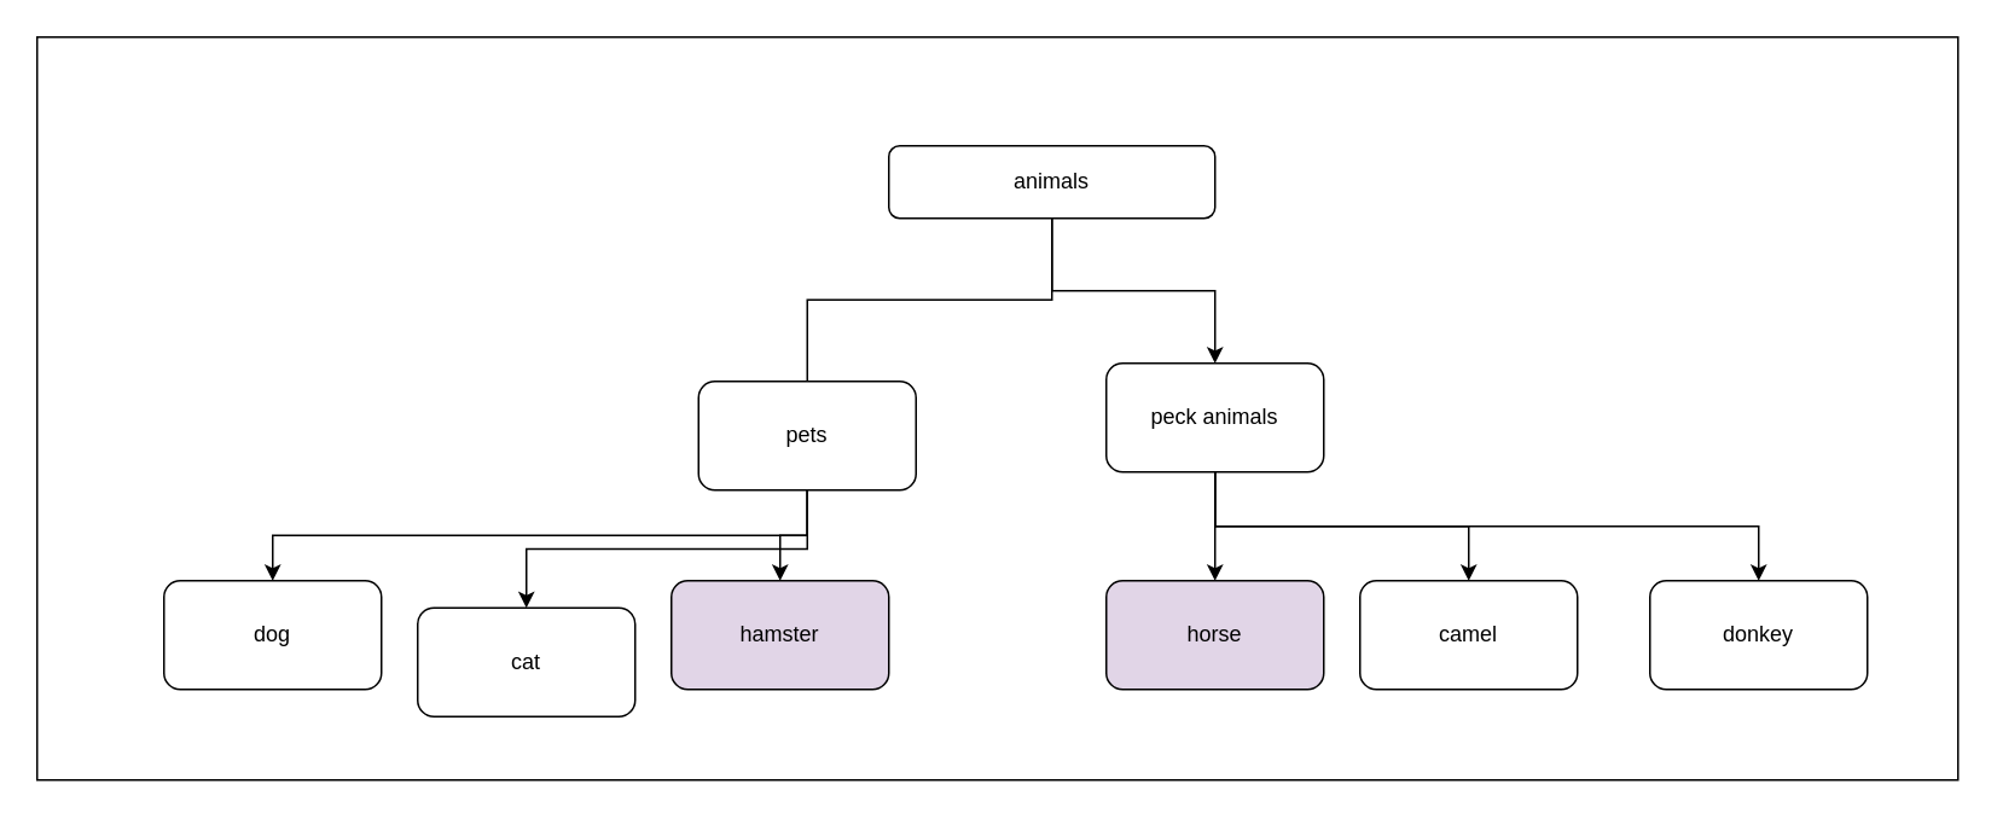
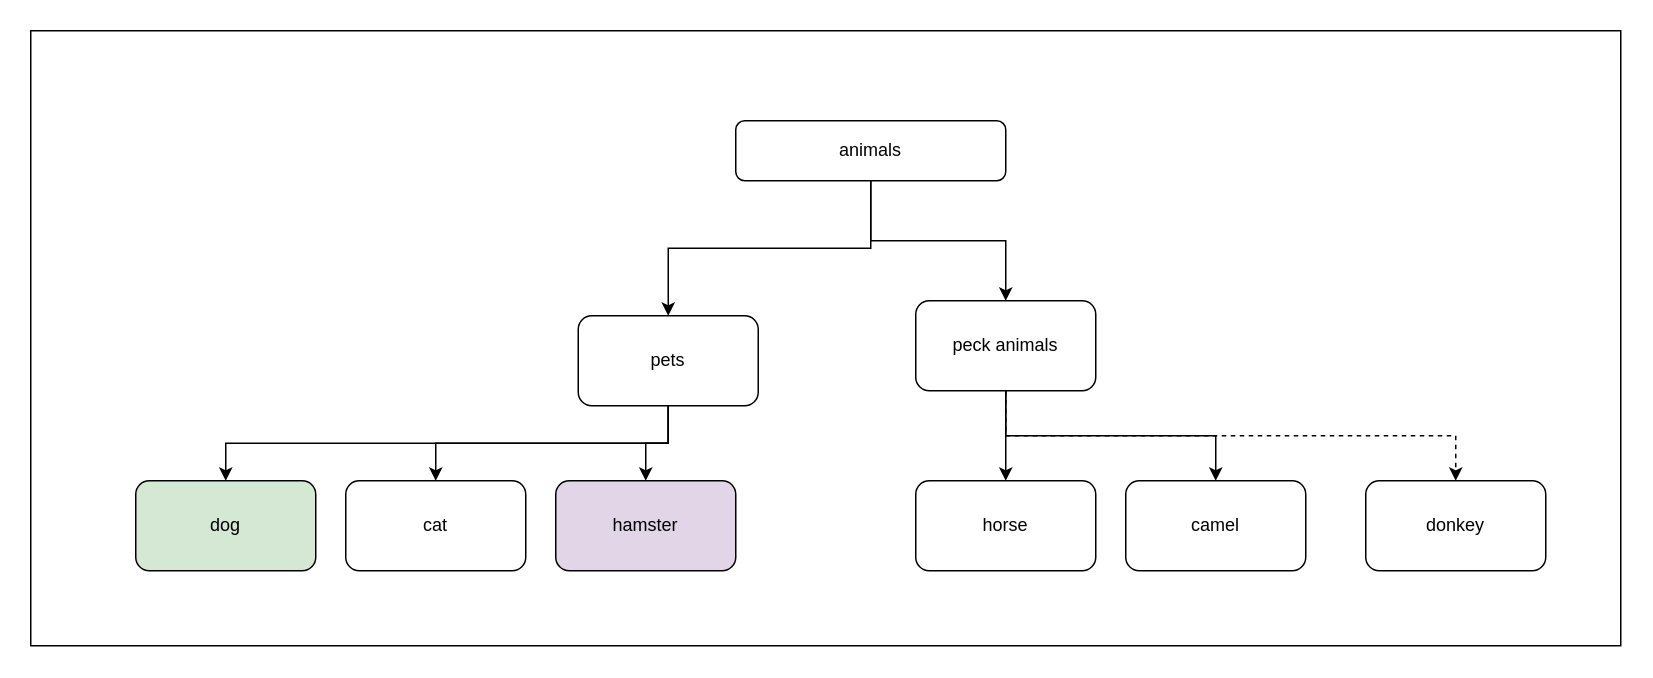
  <mxCell id="0" />
  <mxCell id="1" parent="0" />
  <mxCell id="2" value="" style="rounded=0;whiteSpace=wrap;html=1;" vertex="1" parent="1"><mxGeometry x="20" y="20" width="1060" height="410" as="geometry" /></mxCell>
- <mxCell id="3" style="edgeStyle=orthogonalEdgeStyle;rounded=0;orthogonalLoop=1;jettySize=auto;html=1;entryX=0.5;entryY=0;entryDx=0;entryDy=0;endArrow=none;" edge="1" parent="1" source="5" target="9"><mxGeometry relative="1" as="geometry" /></mxCell>
+ <mxCell id="3" style="edgeStyle=orthogonalEdgeStyle;rounded=0;orthogonalLoop=1;jettySize=auto;html=1;entryX=0.5;entryY=0;entryDx=0;entryDy=0;" edge="1" parent="1" source="5" target="9"><mxGeometry relative="1" as="geometry" /></mxCell>
  <mxCell id="4" style="edgeStyle=orthogonalEdgeStyle;rounded=0;orthogonalLoop=1;jettySize=auto;html=1;exitX=0.5;exitY=1;exitDx=0;exitDy=0;entryX=0.5;entryY=0;entryDx=0;entryDy=0;" edge="1" parent="1" source="5" target="13"><mxGeometry relative="1" as="geometry" /></mxCell>
  <mxCell id="5" value="animals" style="rounded=1;whiteSpace=wrap;html=1;" vertex="1" parent="1"><mxGeometry x="490" y="80" width="180" height="40" as="geometry" /></mxCell>
  <mxCell id="6" style="edgeStyle=orthogonalEdgeStyle;rounded=0;orthogonalLoop=1;jettySize=auto;html=1;exitX=0.5;exitY=1;exitDx=0;exitDy=0;entryX=0.5;entryY=0;entryDx=0;entryDy=0;" edge="1" parent="1" source="9" target="19"><mxGeometry relative="1" as="geometry" /></mxCell>
  <mxCell id="7" style="edgeStyle=orthogonalEdgeStyle;rounded=0;orthogonalLoop=1;jettySize=auto;html=1;exitX=0.5;exitY=1;exitDx=0;exitDy=0;entryX=0.5;entryY=0;entryDx=0;entryDy=0;" edge="1" parent="1" source="9" target="17"><mxGeometry relative="1" as="geometry" /></mxCell>
  <mxCell id="8" style="edgeStyle=orthogonalEdgeStyle;rounded=0;orthogonalLoop=1;jettySize=auto;html=1;exitX=0.5;exitY=1;exitDx=0;exitDy=0;entryX=0.5;entryY=0;entryDx=0;entryDy=0;" edge="1" parent="1" source="9" target="18"><mxGeometry relative="1" as="geometry" /></mxCell>
  <mxCell id="9" value="pets" style="rounded=1;whiteSpace=wrap;html=1;" vertex="1" parent="1"><mxGeometry x="385" y="210" width="120" height="60" as="geometry" /></mxCell>
  <mxCell id="10" style="edgeStyle=orthogonalEdgeStyle;rounded=0;orthogonalLoop=1;jettySize=auto;html=1;exitX=0.5;exitY=1;exitDx=0;exitDy=0;entryX=0.5;entryY=0;entryDx=0;entryDy=0;" edge="1" parent="1" source="13" target="16"><mxGeometry relative="1" as="geometry" /></mxCell>
  <mxCell id="11" style="edgeStyle=orthogonalEdgeStyle;rounded=0;orthogonalLoop=1;jettySize=auto;html=1;exitX=0.5;exitY=1;exitDx=0;exitDy=0;entryX=0.5;entryY=0;entryDx=0;entryDy=0;" edge="1" parent="1" source="13" target="14"><mxGeometry relative="1" as="geometry" /></mxCell>
- <mxCell id="12" style="edgeStyle=orthogonalEdgeStyle;rounded=0;orthogonalLoop=1;jettySize=auto;html=1;exitX=0.5;exitY=1;exitDx=0;exitDy=0;entryX=0.5;entryY=0;entryDx=0;entryDy=0;" edge="1" parent="1" source="13" target="15"><mxGeometry relative="1" as="geometry" /></mxCell>
+ <mxCell id="12" style="edgeStyle=orthogonalEdgeStyle;rounded=0;orthogonalLoop=1;jettySize=auto;html=1;exitX=0.5;exitY=1;exitDx=0;exitDy=0;entryX=0.5;entryY=0;entryDx=0;entryDy=0;dashed=1;" edge="1" parent="1" source="13" target="15"><mxGeometry relative="1" as="geometry" /></mxCell>
  <mxCell id="13" value="peck animals" style="rounded=1;whiteSpace=wrap;html=1;" vertex="1" parent="1"><mxGeometry x="610" y="200" width="120" height="60" as="geometry" /></mxCell>
  <mxCell id="14" value="camel" style="rounded=1;whiteSpace=wrap;html=1;" vertex="1" parent="1"><mxGeometry x="750" y="320" width="120" height="60" as="geometry" /></mxCell>
  <mxCell id="15" value="donkey" style="rounded=1;whiteSpace=wrap;html=1;" vertex="1" parent="1"><mxGeometry x="910" y="320" width="120" height="60" as="geometry" /></mxCell>
- <mxCell id="16" value="horse" style="rounded=1;whiteSpace=wrap;html=1;fillColor=#e1d5e7;" vertex="1" parent="1"><mxGeometry x="610" y="320" width="120" height="60" as="geometry" /></mxCell>
- <mxCell id="17" value="cat" style="rounded=1;whiteSpace=wrap;html=1;" vertex="1" parent="1"><mxGeometry x="230" y="335" width="120" height="60" as="geometry" /></mxCell>
+ <mxCell id="16" value="horse" style="rounded=1;whiteSpace=wrap;html=1;" vertex="1" parent="1"><mxGeometry x="610" y="320" width="120" height="60" as="geometry" /></mxCell>
+ <mxCell id="17" value="cat" style="rounded=1;whiteSpace=wrap;html=1;" vertex="1" parent="1"><mxGeometry x="230" y="320" width="120" height="60" as="geometry" /></mxCell>
  <mxCell id="18" value="hamster" style="rounded=1;whiteSpace=wrap;html=1;fillColor=#e1d5e7;" vertex="1" parent="1"><mxGeometry x="370" y="320" width="120" height="60" as="geometry" /></mxCell>
- <mxCell id="19" value="dog" style="rounded=1;whiteSpace=wrap;html=1;" vertex="1" parent="1"><mxGeometry x="90" y="320" width="120" height="60" as="geometry" /></mxCell>
+ <mxCell id="19" value="dog" style="rounded=1;whiteSpace=wrap;html=1;fillColor=#d5e8d4;" vertex="1" parent="1"><mxGeometry x="90" y="320" width="120" height="60" as="geometry" /></mxCell>
